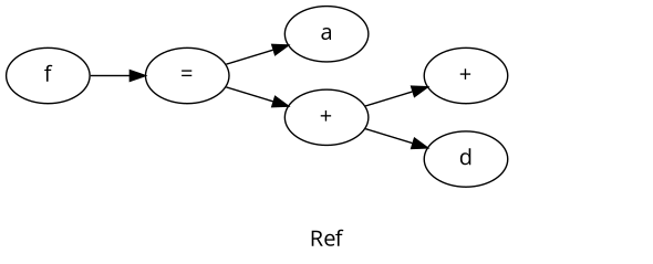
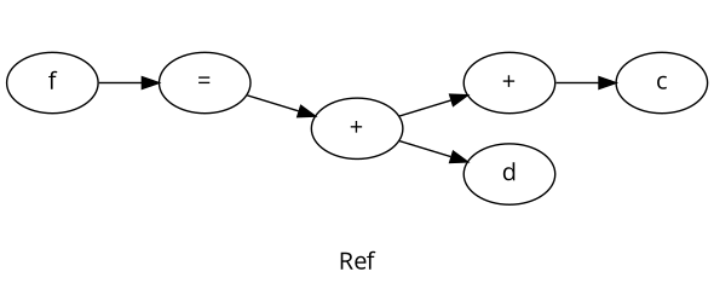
  digraph {
    fontname="Open Sans"
    label=Ref
    rankdir=LR
    node [fontname="Open Sans"]
    edge [fontname="Open Sans"]
    n1 [label=f]
    n2 [label="="]
-   n3 [label=a]
    n4 [label="+"]
    n5 [label="+"]
    n6 [label=d]
+   n7 [label=c]
    n1 -> n2
-   n2 -> n3
    n2 -> n4
    n4 -> n5
    n4 -> n6
+   n5 -> n7
  }
